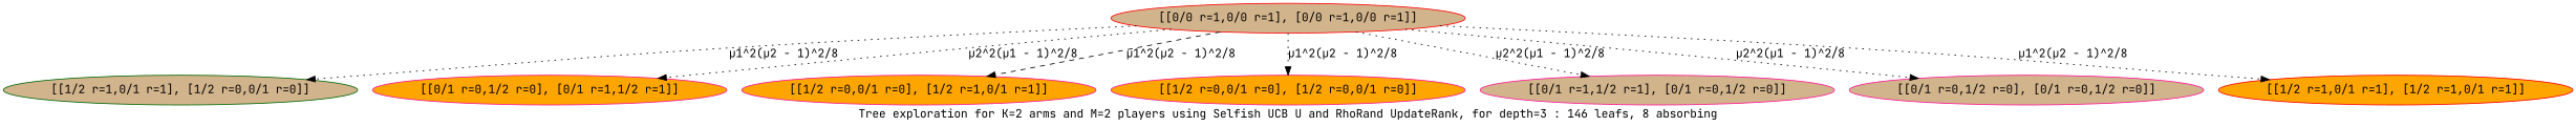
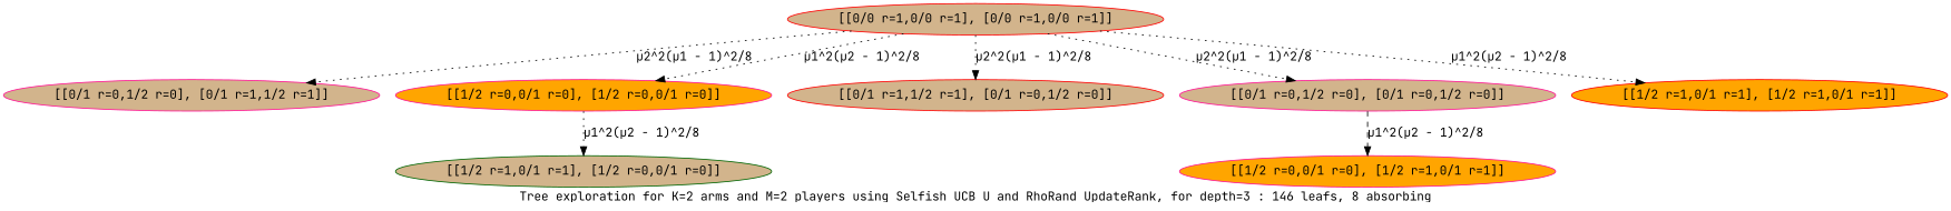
  digraph {
    fontname="JetBrains Mono"
    label="Tree exploration for K=2 arms and M=2 players using Selfish UCB U and RhoRand UpdateRank, for depth=3 : 146 leafs, 8 absorbing"
    node [color=deeppink fillcolor=tan fontname="JetBrains Mono" style=filled]
    edge [color=black fontname="JetBrains Mono" style=dotted]
    n1 [color=red label="[[0/0 r=1,0/0 r=1], [0/0 r=1,0/0 r=1]]"]
    n2 [color=darkgreen label="[[1/2 r=1,0/1 r=1], [1/2 r=0,0/1 r=0]]"]
-   n3 [fillcolor=orange label="[[0/1 r=0,1/2 r=0], [0/1 r=1,1/2 r=1]]"]
+   n3 [label="[[0/1 r=0,1/2 r=0], [0/1 r=1,1/2 r=1]]"]
    n4 [fillcolor=orange label="[[1/2 r=0,0/1 r=0], [1/2 r=1,0/1 r=1]]"]
    n5 [fillcolor=orange label="[[1/2 r=0,0/1 r=0], [1/2 r=0,0/1 r=0]]"]
-   n6 [label="[[0/1 r=1,1/2 r=1], [0/1 r=0,1/2 r=0]]"]
+   n6 [color=red label="[[0/1 r=1,1/2 r=1], [0/1 r=0,1/2 r=0]]"]
    n7 [label="[[0/1 r=0,1/2 r=0], [0/1 r=0,1/2 r=0]]"]
    n8 [color=red fillcolor=orange label="[[1/2 r=1,0/1 r=1], [1/2 r=1,0/1 r=1]]"]
-   n1 -> n2 [label="µ1^2(µ2 - 1)^2/8"]
+   n5 -> n2 [label="µ1^2(µ2 - 1)^2/8"]
    n1 -> n3 [label="µ2^2(µ1 - 1)^2/8"]
-   n1 -> n4 [label="µ1^2(µ2 - 1)^2/8" style=dashed]
+   n7 -> n4 [label="µ1^2(µ2 - 1)^2/8" style=dashed]
    n1 -> n5 [label="µ1^2(µ2 - 1)^2/8"]
    n1 -> n6 [label="µ2^2(µ1 - 1)^2/8"]
    n1 -> n7 [label="µ2^2(µ1 - 1)^2/8"]
    n1 -> n8 [label="µ1^2(µ2 - 1)^2/8"]
  }
